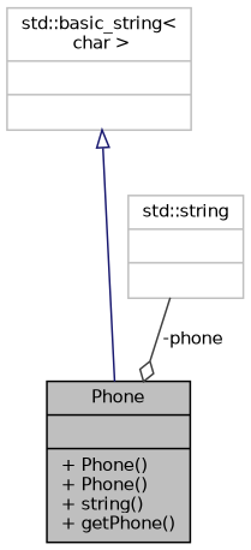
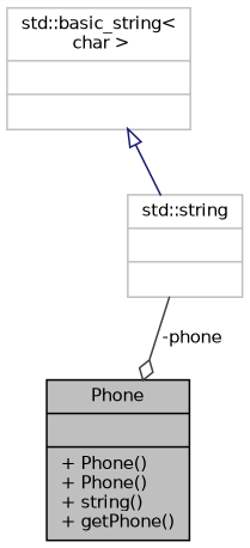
  digraph {
    node [color=grey75 fillcolor=white fontname=Helvetica fontsize=10 shape=record style=filled]
    edge [fontname=Helvetica fontsize=10 labelfontname=Helvetica labelfontsize=10 style=solid]
    n1 [color=black fillcolor=grey75 fontcolor=black height=0.2 label="{Phone\n||+ Phone()\l+ Phone()\l+ string()\l+ getPhone()\l}" width=0.4]
    n2 [height=0.2 label="{std::string\n||}" width=0.4]
    n3 [height=0.2 label="{std::basic_string\<\l char \>\n||}" width=0.4]
    n2 -> n1 [arrowhead=odiamond color=grey25 label=" -phone"]
-   n3 -> n1 [arrowtail=onormal color=midnightblue dir=back]
+   n3 -> n2 [arrowtail=onormal color=midnightblue dir=back]
  }
